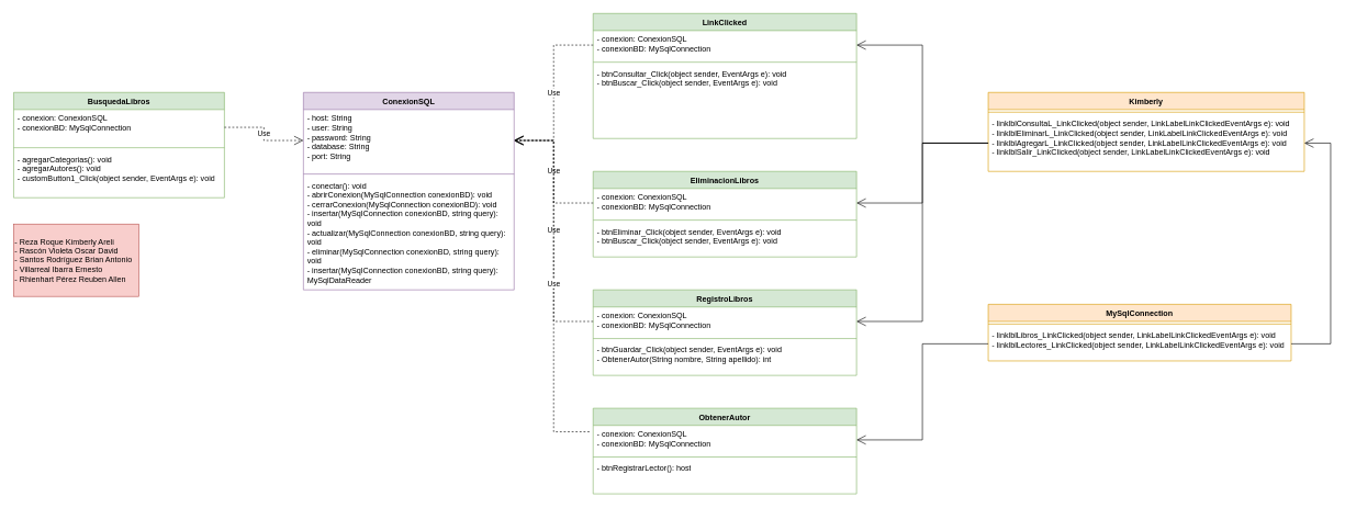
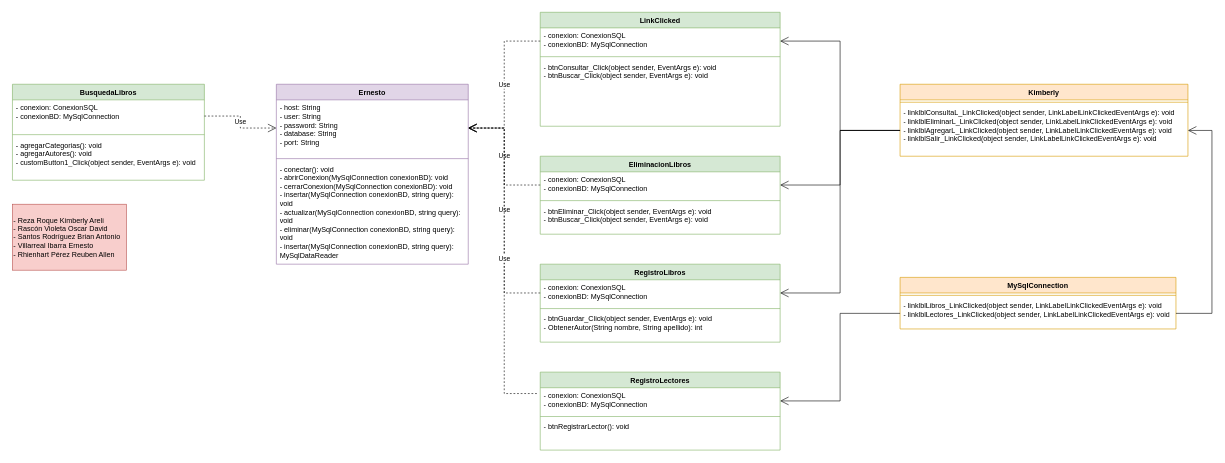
  <mxCell id="0" />
  <mxCell id="1" parent="0" />
  <mxCell id="2" value="BusquedaLibros" style="swimlane;fontStyle=1;align=center;verticalAlign=top;childLayout=stackLayout;horizontal=1;startSize=26;horizontalStack=0;resizeParent=1;resizeParentMax=0;resizeLast=0;collapsible=1;marginBottom=0;whiteSpace=wrap;html=1;fillColor=#d5e8d4;strokeColor=#82b366;" vertex="1" parent="1"><mxGeometry x="20" y="140" width="320" height="160" as="geometry" /></mxCell>
  <mxCell id="3" value="- conexion: ConexionSQL&lt;br&gt;- conexionBD: MySqlConnection" style="text;strokeColor=none;fillColor=none;align=left;verticalAlign=top;spacingLeft=4;spacingRight=4;overflow=hidden;rotatable=0;points=[[0,0.5],[1,0.5]];portConstraint=eastwest;whiteSpace=wrap;html=1;" vertex="1" parent="2"><mxGeometry y="26" width="320" height="54" as="geometry" /></mxCell>
  <mxCell id="4" value="" style="line;strokeWidth=1;fillColor=none;align=left;verticalAlign=middle;spacingTop=-1;spacingLeft=3;spacingRight=3;rotatable=0;labelPosition=right;points=[];portConstraint=eastwest;strokeColor=inherit;" vertex="1" parent="2"><mxGeometry y="80" width="320" height="8" as="geometry" /></mxCell>
  <mxCell id="5" value="- agregarCategorias(): void&lt;br&gt;- agregarAutores(): void&lt;br&gt;- customButton1_Click(object sender, EventArgs e): void" style="text;strokeColor=none;fillColor=none;align=left;verticalAlign=top;spacingLeft=4;spacingRight=4;overflow=hidden;rotatable=0;points=[[0,0.5],[1,0.5]];portConstraint=eastwest;whiteSpace=wrap;html=1;" vertex="1" parent="2"><mxGeometry y="88" width="320" height="72" as="geometry" /></mxCell>
- <mxCell id="6" value="ConexionSQL" style="swimlane;fontStyle=1;align=center;verticalAlign=top;childLayout=stackLayout;horizontal=1;startSize=26;horizontalStack=0;resizeParent=1;resizeParentMax=0;resizeLast=0;collapsible=1;marginBottom=0;whiteSpace=wrap;html=1;fillColor=#e1d5e7;strokeColor=#9673a6;" vertex="1" parent="1"><mxGeometry x="460" y="140" width="320" height="300" as="geometry" /></mxCell>
+ <mxCell id="6" value="Ernesto" style="swimlane;fontStyle=1;align=center;verticalAlign=top;childLayout=stackLayout;horizontal=1;startSize=26;horizontalStack=0;resizeParent=1;resizeParentMax=0;resizeLast=0;collapsible=1;marginBottom=0;whiteSpace=wrap;html=1;fillColor=#e1d5e7;strokeColor=#9673a6;" vertex="1" parent="1"><mxGeometry x="460" y="140" width="320" height="300" as="geometry" /></mxCell>
  <mxCell id="7" value="- host: String&lt;br&gt;- user: String&lt;br&gt;- password: String&lt;br&gt;- database: String&lt;br&gt;- port: String" style="text;strokeColor=none;fillColor=none;align=left;verticalAlign=top;spacingLeft=4;spacingRight=4;overflow=hidden;rotatable=0;points=[[0,0.5],[1,0.5]];portConstraint=eastwest;whiteSpace=wrap;html=1;" vertex="1" parent="6"><mxGeometry y="26" width="320" height="94" as="geometry" /></mxCell>
  <mxCell id="8" value="" style="line;strokeWidth=1;fillColor=none;align=left;verticalAlign=middle;spacingTop=-1;spacingLeft=3;spacingRight=3;rotatable=0;labelPosition=right;points=[];portConstraint=eastwest;strokeColor=inherit;" vertex="1" parent="6"><mxGeometry y="120" width="320" height="8" as="geometry" /></mxCell>
  <mxCell id="9" value="- conectar(): void&lt;br&gt;- abrirConexion(MySqlConnection conexionBD): void&lt;br&gt;- cerrarConexion(MySqlConnection conexionBD): void&lt;br&gt;- insertar(MySqlConnection conexionBD, string query): void&lt;br&gt;- actualizar(MySqlConnection conexionBD, string query): void&lt;br&gt;- eliminar(MySqlConnection conexionBD, string query): void&lt;br&gt;- insertar(MySqlConnection conexionBD, string query): MySqlDataReader" style="text;strokeColor=none;fillColor=none;align=left;verticalAlign=top;spacingLeft=4;spacingRight=4;overflow=hidden;rotatable=0;points=[[0,0.5],[1,0.5]];portConstraint=eastwest;whiteSpace=wrap;html=1;" vertex="1" parent="6"><mxGeometry y="128" width="320" height="172" as="geometry" /></mxCell>
  <mxCell id="10" value="LinkClicked" style="swimlane;fontStyle=1;align=center;verticalAlign=top;childLayout=stackLayout;horizontal=1;startSize=26;horizontalStack=0;resizeParent=1;resizeParentMax=0;resizeLast=0;collapsible=1;marginBottom=0;whiteSpace=wrap;html=1;fillColor=#d5e8d4;strokeColor=#82b366;" vertex="1" parent="1"><mxGeometry x="900" width="400" height="190" as="geometry" y="20" /></mxCell>
  <mxCell id="11" value="- conexion: ConexionSQL&lt;br&gt;- conexionBD: MySqlConnection&lt;br&gt;" style="text;align=left;verticalAlign=top;spacingLeft=4;spacingRight=4;overflow=hidden;rotatable=0;points=[[0,0.5],[1,0.5]];portConstraint=eastwest;whiteSpace=wrap;html=1;" vertex="1" parent="10"><mxGeometry y="26" width="400" height="44" as="geometry" /></mxCell>
  <mxCell id="12" value="" style="line;strokeWidth=1;fillColor=none;align=left;verticalAlign=middle;spacingTop=-1;spacingLeft=3;spacingRight=3;rotatable=0;labelPosition=right;points=[];portConstraint=eastwest;strokeColor=inherit;" vertex="1" parent="10"><mxGeometry y="70" width="400" height="8" as="geometry" /></mxCell>
  <mxCell id="13" value="- btnConsultar_Click(object sender, EventArgs e): void&lt;br&gt;-&amp;nbsp;btnBuscar_Click(object sender, EventArgs e): void" style="text;strokeColor=none;fillColor=none;align=left;verticalAlign=top;spacingLeft=4;spacingRight=4;overflow=hidden;rotatable=0;points=[[0,0.5],[1,0.5]];portConstraint=eastwest;whiteSpace=wrap;html=1;" vertex="1" parent="10"><mxGeometry y="78" width="400" height="112" as="geometry" /></mxCell>
  <mxCell id="14" value="Use" style="endArrow=open;endSize=12;dashed=1;html=1;rounded=0;exitX=1;exitY=0.5;exitDx=0;exitDy=0;entryX=0;entryY=0.5;entryDx=0;entryDy=0;edgeStyle=orthogonalEdgeStyle;" edge="1" parent="1" source="3" target="7"><mxGeometry width="160" relative="1" as="geometry"><mxPoint x="350" y="200" as="sourcePoint" /><mxPoint x="330" y="500" as="targetPoint" /></mxGeometry></mxCell>
  <mxCell id="15" value="Use" style="endArrow=open;endSize=12;dashed=1;html=1;rounded=0;exitX=0;exitY=0.5;exitDx=0;exitDy=0;entryX=1;entryY=0.5;entryDx=0;entryDy=0;edgeStyle=orthogonalEdgeStyle;" edge="1" parent="1" source="11" target="7"><mxGeometry width="160" relative="1" as="geometry"><mxPoint x="810" y="440" as="sourcePoint" /><mxPoint x="930" y="460" as="targetPoint" /></mxGeometry></mxCell>
  <mxCell id="16" value="Kimberly" style="swimlane;fontStyle=1;align=center;verticalAlign=top;childLayout=stackLayout;horizontal=1;startSize=26;horizontalStack=0;resizeParent=1;resizeParentMax=0;resizeLast=0;collapsible=1;marginBottom=0;whiteSpace=wrap;html=1;fillColor=#ffe6cc;strokeColor=#d79b00;" vertex="1" parent="1"><mxGeometry x="1500" y="140" width="480" height="120" as="geometry" /></mxCell>
  <mxCell id="17" value="" style="line;strokeWidth=1;fillColor=none;align=left;verticalAlign=middle;spacingTop=-1;spacingLeft=3;spacingRight=3;rotatable=0;labelPosition=right;points=[];portConstraint=eastwest;strokeColor=inherit;" vertex="1" parent="16"><mxGeometry y="26" width="480" height="8" as="geometry" /></mxCell>
  <mxCell id="18" value="-&amp;nbsp;linklblConsultaL_LinkClicked(object sender, LinkLabelLinkClickedEventArgs e): void&lt;br&gt;-&amp;nbsp;linklblEliminarL_LinkClicked(object sender, LinkLabelLinkClickedEventArgs e): void&lt;br&gt;-&amp;nbsp;linklblAgregarL_LinkClicked(object sender, LinkLabelLinkClickedEventArgs e): void&lt;br&gt;-&amp;nbsp;linklblSalir_LinkClicked(object sender, LinkLabelLinkClickedEventArgs e): void" style="text;strokeColor=none;fillColor=none;align=left;verticalAlign=top;spacingLeft=4;spacingRight=4;overflow=hidden;rotatable=0;points=[[0,0.5],[1,0.5]];portConstraint=eastwest;whiteSpace=wrap;html=1;" vertex="1" parent="16"><mxGeometry y="34" width="480" height="86" as="geometry" /></mxCell>
  <mxCell id="19" value="EliminacionLibros" style="swimlane;fontStyle=1;align=center;verticalAlign=top;childLayout=stackLayout;horizontal=1;startSize=26;horizontalStack=0;resizeParent=1;resizeParentMax=0;resizeLast=0;collapsible=1;marginBottom=0;whiteSpace=wrap;html=1;fillColor=#d5e8d4;strokeColor=#82b366;" vertex="1" parent="1"><mxGeometry x="900" y="260" width="400" height="130" as="geometry" /></mxCell>
  <mxCell id="20" value="- conexion: ConexionSQL&lt;br&gt;- conexionBD: MySqlConnection&lt;br&gt;" style="text;align=left;verticalAlign=top;spacingLeft=4;spacingRight=4;overflow=hidden;rotatable=0;points=[[0,0.5],[1,0.5]];portConstraint=eastwest;whiteSpace=wrap;html=1;" vertex="1" parent="19"><mxGeometry y="26" width="400" height="44" as="geometry" /></mxCell>
  <mxCell id="21" value="" style="line;strokeWidth=1;fillColor=none;align=left;verticalAlign=middle;spacingTop=-1;spacingLeft=3;spacingRight=3;rotatable=0;labelPosition=right;points=[];portConstraint=eastwest;strokeColor=inherit;" vertex="1" parent="19"><mxGeometry y="70" width="400" height="8" as="geometry" /></mxCell>
  <mxCell id="22" value="- btnEliminar_Click(object sender, EventArgs e): void&lt;br&gt;-&amp;nbsp;btnBuscar_Click(object sender, EventArgs e): void" style="text;strokeColor=none;fillColor=none;align=left;verticalAlign=top;spacingLeft=4;spacingRight=4;overflow=hidden;rotatable=0;points=[[0,0.5],[1,0.5]];portConstraint=eastwest;whiteSpace=wrap;html=1;" vertex="1" parent="19"><mxGeometry y="78" width="400" height="52" as="geometry" /></mxCell>
  <mxCell id="23" value="RegistroLibros" style="swimlane;fontStyle=1;align=center;verticalAlign=top;childLayout=stackLayout;horizontal=1;startSize=26;horizontalStack=0;resizeParent=1;resizeParentMax=0;resizeLast=0;collapsible=1;marginBottom=0;whiteSpace=wrap;html=1;fillColor=#d5e8d4;strokeColor=#82b366;" vertex="1" parent="1"><mxGeometry x="900" y="440" width="400" height="130" as="geometry" /></mxCell>
  <mxCell id="24" value="- conexion: ConexionSQL&lt;br&gt;- conexionBD: MySqlConnection&lt;br&gt;" style="text;align=left;verticalAlign=top;spacingLeft=4;spacingRight=4;overflow=hidden;rotatable=0;points=[[0,0.5],[1,0.5]];portConstraint=eastwest;whiteSpace=wrap;html=1;" vertex="1" parent="23"><mxGeometry y="26" width="400" height="44" as="geometry" /></mxCell>
  <mxCell id="25" value="" style="line;strokeWidth=1;fillColor=none;align=left;verticalAlign=middle;spacingTop=-1;spacingLeft=3;spacingRight=3;rotatable=0;labelPosition=right;points=[];portConstraint=eastwest;strokeColor=inherit;" vertex="1" parent="23"><mxGeometry y="70" width="400" height="8" as="geometry" /></mxCell>
  <mxCell id="26" value="- btnGuardar_Click(object sender, EventArgs e): void&lt;br&gt;-&amp;nbsp;ObtenerAutor(String nombre, String apellido): int" style="text;strokeColor=none;fillColor=none;align=left;verticalAlign=top;spacingLeft=4;spacingRight=4;overflow=hidden;rotatable=0;points=[[0,0.5],[1,0.5]];portConstraint=eastwest;whiteSpace=wrap;html=1;" vertex="1" parent="23"><mxGeometry y="78" width="400" height="52" as="geometry" /></mxCell>
  <mxCell id="27" value="MySqlConnection" style="swimlane;fontStyle=1;align=center;verticalAlign=top;childLayout=stackLayout;horizontal=1;startSize=26;horizontalStack=0;resizeParent=1;resizeParentMax=0;resizeLast=0;collapsible=1;marginBottom=0;whiteSpace=wrap;html=1;fillColor=#ffe6cc;strokeColor=#d79b00;" vertex="1" parent="1"><mxGeometry x="1500" y="462" width="460" height="86" as="geometry" /></mxCell>
  <mxCell id="28" value="" style="line;strokeWidth=1;fillColor=none;align=left;verticalAlign=middle;spacingTop=-1;spacingLeft=3;spacingRight=3;rotatable=0;labelPosition=right;points=[];portConstraint=eastwest;strokeColor=inherit;" vertex="1" parent="27"><mxGeometry y="26" width="460" height="8" as="geometry" /></mxCell>
  <mxCell id="29" value="-&amp;nbsp;linklblLibros_LinkClicked(object sender, LinkLabelLinkClickedEventArgs e): void&lt;br&gt;-&amp;nbsp;linklblLectores_LinkClicked(object sender, LinkLabelLinkClickedEventArgs e): void" style="text;strokeColor=none;fillColor=none;align=left;verticalAlign=top;spacingLeft=4;spacingRight=4;overflow=hidden;rotatable=0;points=[[0,0.5],[1,0.5]];portConstraint=eastwest;whiteSpace=wrap;html=1;" vertex="1" parent="27"><mxGeometry y="34" width="460" height="52" as="geometry" /></mxCell>
- <mxCell id="30" value="ObtenerAutor" style="swimlane;fontStyle=1;align=center;verticalAlign=top;childLayout=stackLayout;horizontal=1;startSize=26;horizontalStack=0;resizeParent=1;resizeParentMax=0;resizeLast=0;collapsible=1;marginBottom=0;whiteSpace=wrap;html=1;fillColor=#d5e8d4;strokeColor=#82b366;" vertex="1" parent="1"><mxGeometry x="900" y="620" width="400" height="130" as="geometry" /></mxCell>
+ <mxCell id="30" value="RegistroLectores" style="swimlane;fontStyle=1;align=center;verticalAlign=top;childLayout=stackLayout;horizontal=1;startSize=26;horizontalStack=0;resizeParent=1;resizeParentMax=0;resizeLast=0;collapsible=1;marginBottom=0;whiteSpace=wrap;html=1;fillColor=#d5e8d4;strokeColor=#82b366;" vertex="1" parent="1"><mxGeometry x="900" y="620" width="400" height="130" as="geometry" /></mxCell>
  <mxCell id="31" value="- conexion: ConexionSQL&lt;br&gt;- conexionBD: MySqlConnection&lt;br&gt;" style="text;align=left;verticalAlign=top;spacingLeft=4;spacingRight=4;overflow=hidden;rotatable=0;points=[[0,0.5],[1,0.5]];portConstraint=eastwest;whiteSpace=wrap;html=1;" vertex="1" parent="30"><mxGeometry y="26" width="400" height="44" as="geometry" /></mxCell>
  <mxCell id="32" value="" style="line;strokeWidth=1;fillColor=none;align=left;verticalAlign=middle;spacingTop=-1;spacingLeft=3;spacingRight=3;rotatable=0;labelPosition=right;points=[];portConstraint=eastwest;strokeColor=inherit;" vertex="1" parent="30"><mxGeometry y="70" width="400" height="8" as="geometry" /></mxCell>
- <mxCell id="33" value="- btnRegistrarLector(): host" style="text;strokeColor=none;fillColor=none;align=left;verticalAlign=top;spacingLeft=4;spacingRight=4;overflow=hidden;rotatable=0;points=[[0,0.5],[1,0.5]];portConstraint=eastwest;whiteSpace=wrap;html=1;" vertex="1" parent="30"><mxGeometry y="78" width="400" height="52" as="geometry" /></mxCell>
+ <mxCell id="33" value="- btnRegistrarLector(): void" style="text;strokeColor=none;fillColor=none;align=left;verticalAlign=top;spacingLeft=4;spacingRight=4;overflow=hidden;rotatable=0;points=[[0,0.5],[1,0.5]];portConstraint=eastwest;whiteSpace=wrap;html=1;" vertex="1" parent="30"><mxGeometry y="78" width="400" height="52" as="geometry" /></mxCell>
  <mxCell id="34" value="Use" style="endArrow=open;endSize=12;dashed=1;html=1;rounded=0;exitX=0;exitY=0.5;exitDx=0;exitDy=0;entryX=1;entryY=0.5;entryDx=0;entryDy=0;edgeStyle=orthogonalEdgeStyle;" edge="1" parent="1" source="20" target="7"><mxGeometry width="160" relative="1" as="geometry"><mxPoint x="910" y="78" as="sourcePoint" /><mxPoint x="790" y="223" as="targetPoint" /></mxGeometry></mxCell>
  <mxCell id="35" value="Use" style="endArrow=open;endSize=12;dashed=1;html=1;rounded=0;exitX=0;exitY=0.5;exitDx=0;exitDy=0;entryX=1;entryY=0.5;entryDx=0;entryDy=0;edgeStyle=orthogonalEdgeStyle;" edge="1" parent="1" source="24" target="7"><mxGeometry width="160" relative="1" as="geometry"><mxPoint x="910" y="318" as="sourcePoint" /><mxPoint x="790" y="223" as="targetPoint" /></mxGeometry></mxCell>
  <mxCell id="36" value="Use" style="endArrow=open;endSize=12;dashed=1;html=1;rounded=0;exitX=-0.014;exitY=0.22;exitDx=0;exitDy=0;entryX=1;entryY=0.5;entryDx=0;entryDy=0;exitPerimeter=0;edgeStyle=orthogonalEdgeStyle;" edge="1" parent="1" source="31" target="7"><mxGeometry width="160" relative="1" as="geometry"><mxPoint x="910" y="498" as="sourcePoint" /><mxPoint x="790" y="223" as="targetPoint" /></mxGeometry></mxCell>
  <mxCell id="37" value="" style="endArrow=open;endFill=1;endSize=12;html=1;rounded=0;entryX=1;entryY=0.5;entryDx=0;entryDy=0;exitX=1;exitY=0.5;exitDx=0;exitDy=0;edgeStyle=orthogonalEdgeStyle;" edge="1" parent="1" source="29" target="18"><mxGeometry width="160" relative="1" as="geometry"><mxPoint x="1430" y="350" as="sourcePoint" /><mxPoint x="1590" y="350" as="targetPoint" /><Array as="points"><mxPoint x="2020" y="522" /><mxPoint x="2020" y="217" /></Array></mxGeometry></mxCell>
  <mxCell id="38" value="" style="endArrow=open;endFill=1;endSize=12;html=1;rounded=0;exitX=0;exitY=0.5;exitDx=0;exitDy=0;entryX=1;entryY=0.5;entryDx=0;entryDy=0;edgeStyle=orthogonalEdgeStyle;" edge="1" parent="1" source="29" target="31"><mxGeometry width="160" relative="1" as="geometry"><mxPoint x="1430" y="620" as="sourcePoint" /><mxPoint x="1590" y="620" as="targetPoint" /></mxGeometry></mxCell>
  <mxCell id="39" value="" style="endArrow=open;endFill=1;endSize=12;html=1;rounded=0;exitX=0;exitY=0.5;exitDx=0;exitDy=0;entryX=1;entryY=0.5;entryDx=0;entryDy=0;edgeStyle=orthogonalEdgeStyle;" edge="1" parent="1" source="18" target="24"><mxGeometry width="160" relative="1" as="geometry"><mxPoint x="1360" y="410" as="sourcePoint" /><mxPoint x="1710" y="310" as="targetPoint" /></mxGeometry></mxCell>
  <mxCell id="40" value="" style="endArrow=open;endFill=1;endSize=12;html=1;rounded=0;exitX=0;exitY=0.5;exitDx=0;exitDy=0;entryX=1;entryY=0.5;entryDx=0;entryDy=0;edgeStyle=orthogonalEdgeStyle;" edge="1" parent="1" source="18" target="20"><mxGeometry width="160" relative="1" as="geometry"><mxPoint x="1560" y="320" as="sourcePoint" /><mxPoint x="1720" y="320" as="targetPoint" /></mxGeometry></mxCell>
  <mxCell id="41" value="" style="endArrow=open;endFill=1;endSize=12;html=1;rounded=0;exitX=0;exitY=0.5;exitDx=0;exitDy=0;entryX=1;entryY=0.5;entryDx=0;entryDy=0;edgeStyle=orthogonalEdgeStyle;" edge="1" parent="1" source="18" target="11"><mxGeometry width="160" relative="1" as="geometry"><mxPoint x="1570" y="330" as="sourcePoint" /><mxPoint x="1730" y="330" as="targetPoint" /></mxGeometry></mxCell>
  <mxCell id="42" value="&lt;div style=&quot;&quot;&gt;&lt;span style=&quot;background-color: initial;&quot;&gt;-&amp;nbsp;Reza Roque Kimberly Areli&lt;/span&gt;&lt;/div&gt;&lt;div style=&quot;&quot;&gt;&lt;span style=&quot;background-color: initial;&quot;&gt;-&amp;nbsp;Rascón Violeta Oscar David&lt;/span&gt;&lt;/div&gt;&lt;div style=&quot;&quot;&gt;&lt;span style=&quot;background-color: initial;&quot;&gt;-&amp;nbsp;Santos Rodríguez Brian Antonio&lt;/span&gt;&lt;/div&gt;&lt;div style=&quot;&quot;&gt;&lt;span style=&quot;background-color: initial;&quot;&gt;-&amp;nbsp;Villarreal Ibarra Ernesto&lt;/span&gt;&lt;/div&gt;&lt;div style=&quot;&quot;&gt;&lt;span style=&quot;background-color: initial;&quot;&gt;-&amp;nbsp;Rhienhart Pérez Reuben Allen&lt;/span&gt;&lt;/div&gt;" style="rounded=0;whiteSpace=wrap;html=1;align=left;fillColor=#f8cecc;strokeColor=#b85450;" vertex="1" parent="1"><mxGeometry x="20" y="340" width="190" height="110" as="geometry" /></mxCell>
